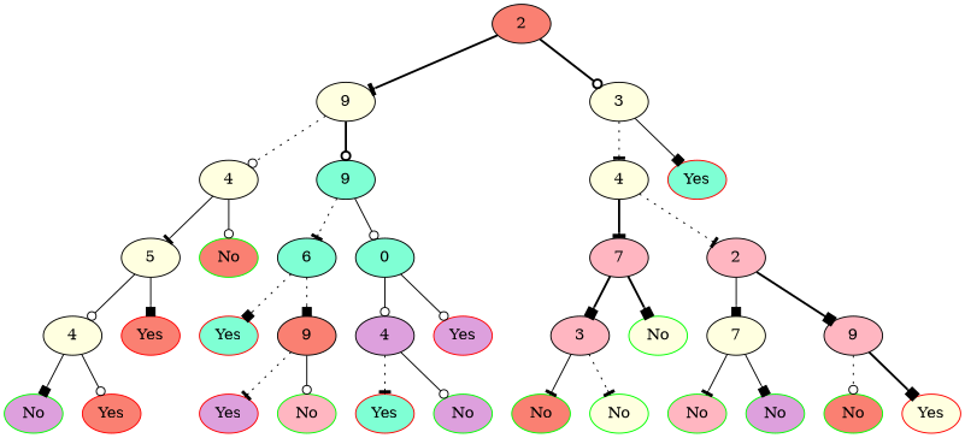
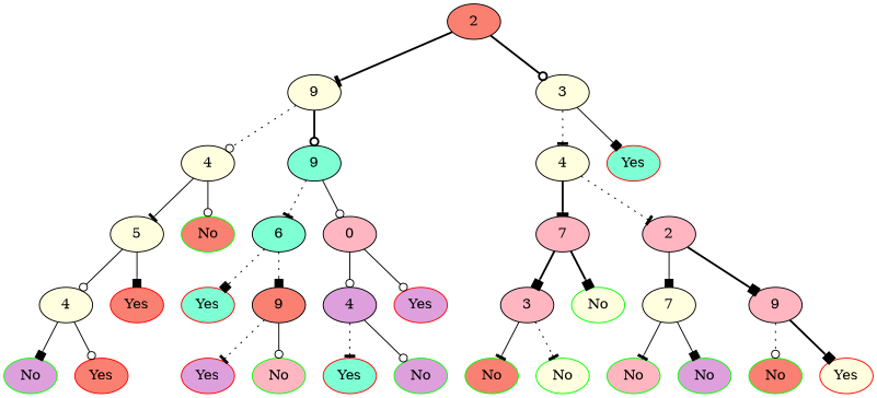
  digraph {
    forcelabels=true
    node [color=black style=filled fillcolor=lightyellow]
    edge [style=solid arrowhead=odot]
    n1 [label=2 fillcolor=salmon]
    n2 [label=9]
    n3 [label=3]
    n4 [label=4]
    n5 [label=9 fillcolor=aquamarine]
    n6 [label=4]
    n7 [color=red label=Yes fillcolor=aquamarine]
    n8 [label=5]
    n9 [color=green label=No fillcolor=salmon]
    n10 [label=6 fillcolor=aquamarine]
-   n11 [label=0 fillcolor=aquamarine]
+   n11 [label=0 fillcolor=lightpink]
    n12 [label=7 fillcolor=lightpink]
    n13 [label=2 fillcolor=lightpink]
    n14 [label=4]
    n15 [color=red label=Yes fillcolor=salmon]
    n16 [color=red label=Yes fillcolor=aquamarine]
    n17 [label=9 fillcolor=salmon]
    n18 [label=4 fillcolor=plum]
    n19 [color=red label=Yes fillcolor=plum]
    n20 [label=3 fillcolor=lightpink]
    n21 [color=green label=No]
    n22 [label=7]
    n23 [label=9 fillcolor=lightpink]
    n24 [color=green label=No fillcolor=plum]
    n25 [color=red label=Yes fillcolor=salmon]
    n26 [color=red label=Yes fillcolor=plum]
    n27 [color=green label=No fillcolor=lightpink]
    n28 [color=red label=Yes fillcolor=aquamarine]
    n29 [color=green label=No fillcolor=plum]
    n30 [color=green label=No fillcolor=salmon]
    n31 [color=green label=No]
    n32 [color=green label=No fillcolor=lightpink]
    n33 [color=green label=No fillcolor=plum]
    n34 [color=green label=No fillcolor=salmon]
    n35 [color=red label=Yes]
    n1 -> n2 [style=bold arrowhead=tee]
    n1 -> n3 [style=bold]
    n2 -> n4 [style=dotted]
    n2 -> n5 [style=bold]
    n3 -> n6 [style=dotted arrowhead=tee]
    n3 -> n7 [arrowhead=box]
    n4 -> n8 [arrowhead=tee]
    n4 -> n9
    n5 -> n10 [style=dotted arrowhead=tee]
    n5 -> n11
    n6 -> n12 [style=bold arrowhead=tee]
    n6 -> n13 [style=dotted arrowhead=tee]
    n8 -> n14
    n8 -> n15 [arrowhead=box]
    n10 -> n16 [style=dotted arrowhead=box]
    n10 -> n17 [style=dotted arrowhead=box]
    n11 -> n18
    n11 -> n19
    n12 -> n20 [style=bold arrowhead=box]
    n12 -> n21 [style=bold arrowhead=box]
    n13 -> n22 [arrowhead=box]
    n13 -> n23 [style=bold arrowhead=box]
    n14 -> n24 [arrowhead=box]
    n14 -> n25
    n17 -> n26 [style=dotted arrowhead=tee]
    n17 -> n27
    n18 -> n28 [style=dotted arrowhead=tee]
    n18 -> n29
    n20 -> n30 [arrowhead=tee]
    n20 -> n31 [style=dotted arrowhead=tee]
    n22 -> n32 [arrowhead=tee]
    n22 -> n33 [arrowhead=box]
    n23 -> n34 [style=dotted]
    n23 -> n35 [style=bold arrowhead=box]
  }
